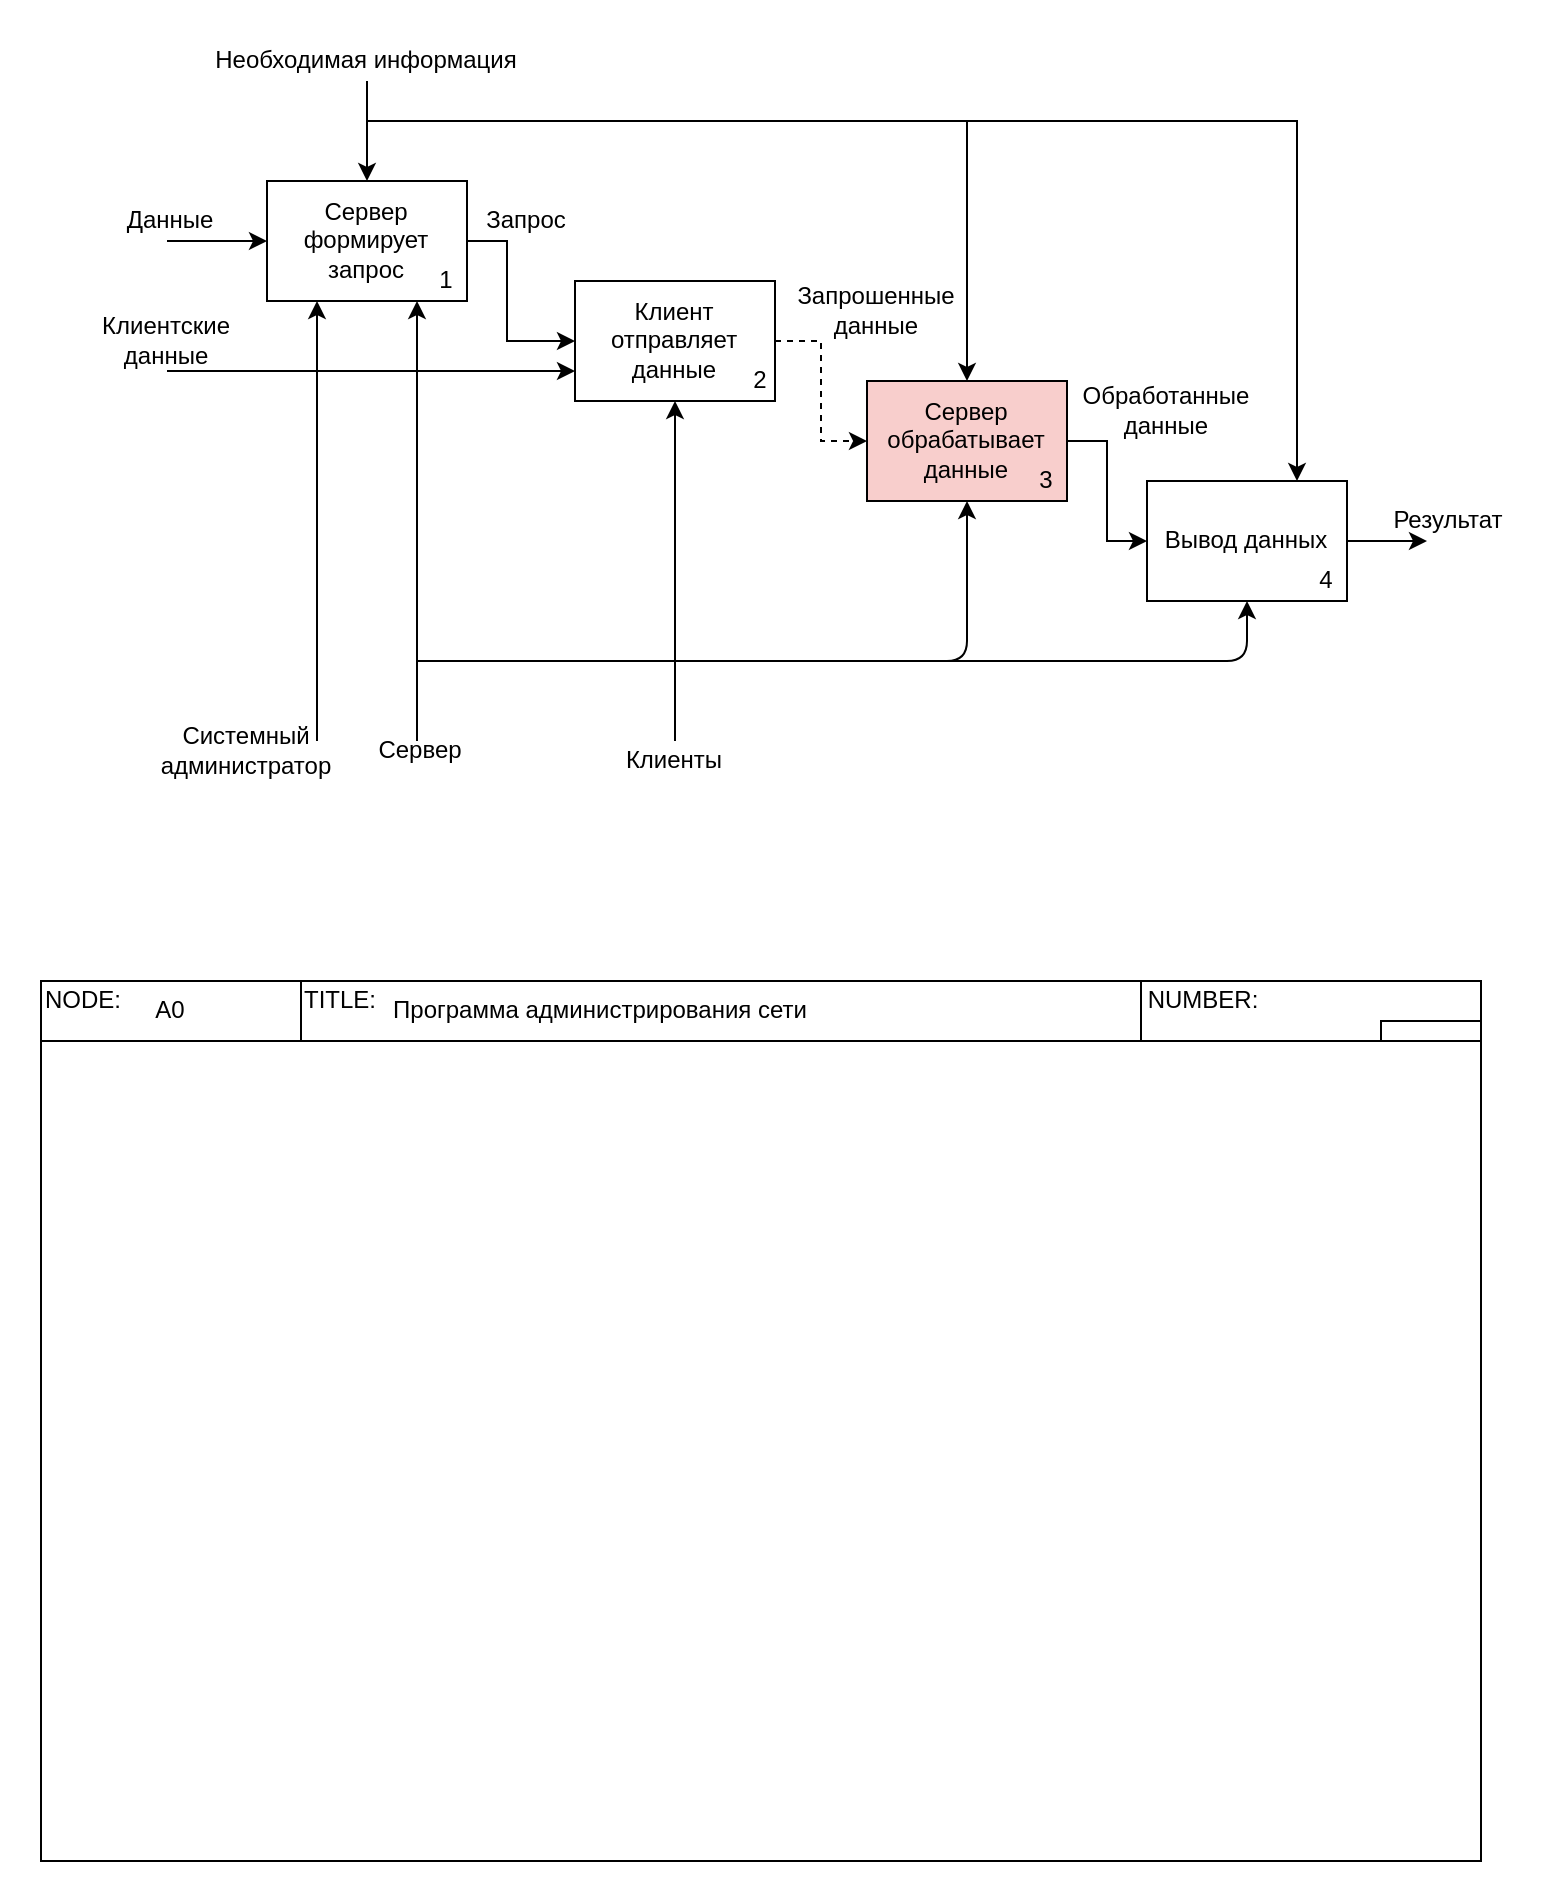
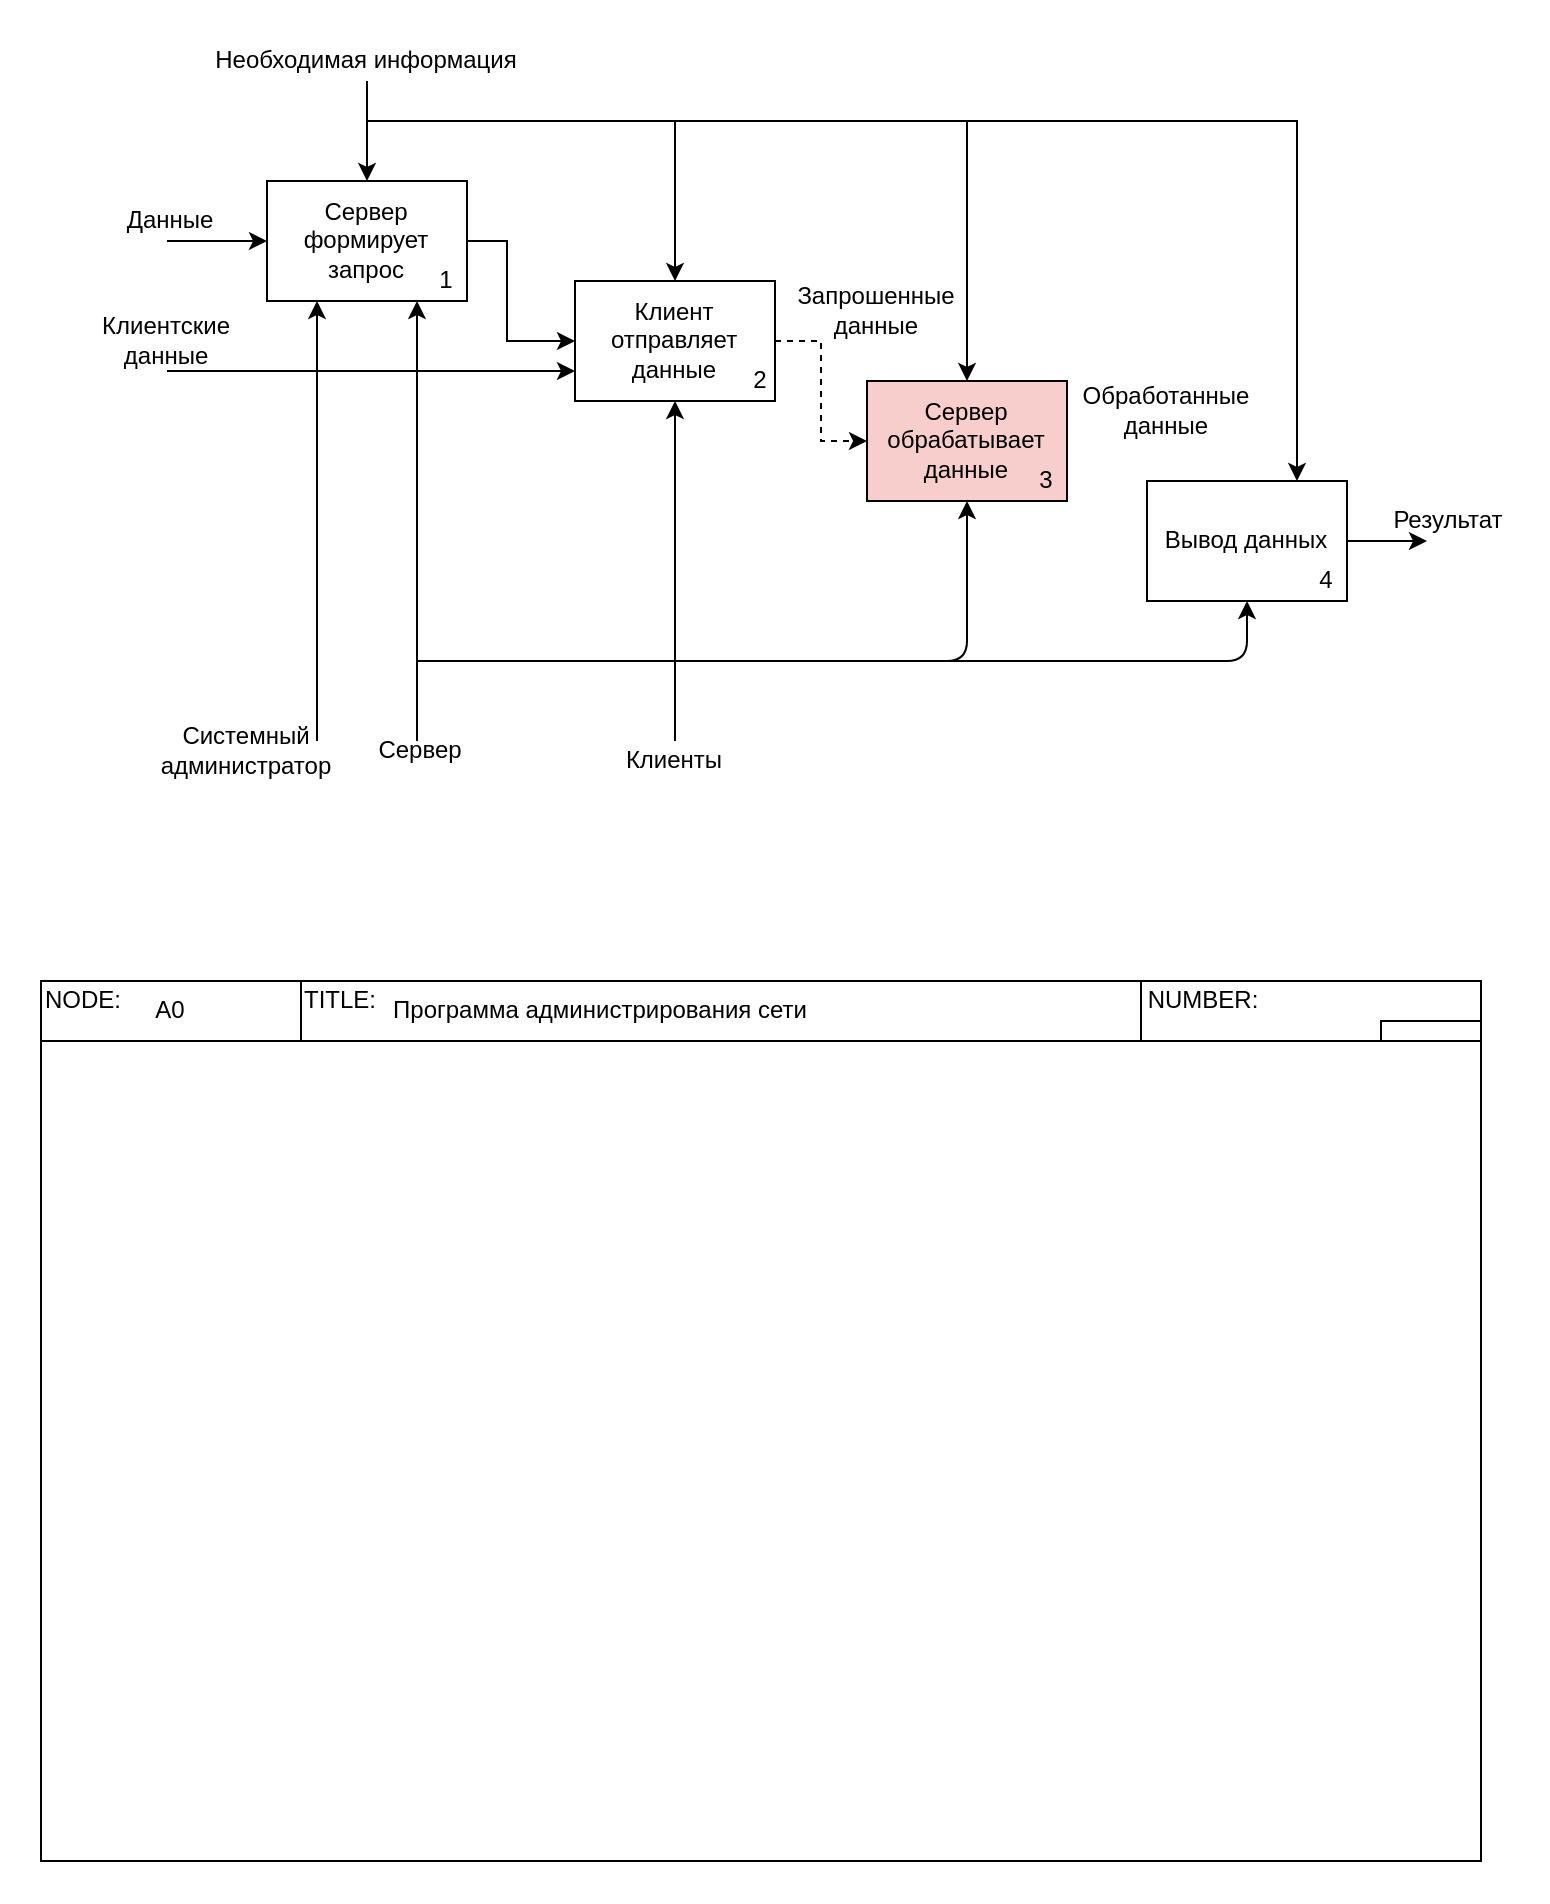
  <mxCell id="0" />
  <mxCell id="1" parent="0" />
  <mxCell id="2" style="edgeStyle=orthogonalEdgeStyle;rounded=0;orthogonalLoop=1;jettySize=auto;html=1;exitX=1;exitY=0.5;exitDx=0;exitDy=0;entryX=0;entryY=0.5;entryDx=0;entryDy=0;" parent="1" source="3" target="11" edge="1"><mxGeometry relative="1" as="geometry"><Array as="points"><mxPoint x="253" y="120" /><mxPoint x="253" y="170" /></Array></mxGeometry></mxCell>
  <mxCell id="3" value="Сервер формирует запрос" style="rounded=0;whiteSpace=wrap;html=1;" parent="1" vertex="1"><mxGeometry x="133" y="90" width="100" height="60" as="geometry" /></mxCell>
  <mxCell id="4" value="1" style="text;html=1;strokeColor=none;fillColor=none;align=center;verticalAlign=middle;whiteSpace=wrap;rounded=0;" parent="1" vertex="1"><mxGeometry x="213" y="130" width="20" height="20" as="geometry" /></mxCell>
- <mxCell id="5" style="edgeStyle=orthogonalEdgeStyle;rounded=0;orthogonalLoop=1;jettySize=auto;html=1;exitX=1;exitY=0.5;exitDx=0;exitDy=0;entryX=0;entryY=0.5;entryDx=0;entryDy=0;" parent="1" source="6" target="9" edge="1"><mxGeometry relative="1" as="geometry" /></mxCell>
  <mxCell id="6" value="Сервер обрабатывает данные" style="rounded=0;whiteSpace=wrap;html=1;fillColor=#f8cecc;" parent="1" vertex="1"><mxGeometry x="433" y="190" width="100" height="60" as="geometry" /></mxCell>
  <mxCell id="7" value="3" style="text;html=1;strokeColor=none;fillColor=none;align=center;verticalAlign=middle;whiteSpace=wrap;rounded=0;" parent="1" vertex="1"><mxGeometry x="513" y="230" width="20" height="20" as="geometry" /></mxCell>
  <mxCell id="8" style="edgeStyle=orthogonalEdgeStyle;rounded=0;orthogonalLoop=1;jettySize=auto;html=1;exitX=1;exitY=0.5;exitDx=0;exitDy=0;" parent="1" source="9" edge="1"><mxGeometry relative="1" as="geometry"><mxPoint x="713" y="270" as="targetPoint" /></mxGeometry></mxCell>
  <mxCell id="9" value="Вывод данных" style="rounded=0;whiteSpace=wrap;html=1;" parent="1" vertex="1"><mxGeometry x="573" y="240" width="100" height="60" as="geometry" /></mxCell>
  <mxCell id="10" style="edgeStyle=orthogonalEdgeStyle;rounded=0;orthogonalLoop=1;jettySize=auto;html=1;exitX=1;exitY=0.5;exitDx=0;exitDy=0;entryX=0;entryY=0.5;entryDx=0;entryDy=0;dashed=1;" parent="1" source="11" target="6" edge="1"><mxGeometry relative="1" as="geometry" /></mxCell>
  <mxCell id="11" value="Клиент отправляет данные" style="rounded=0;whiteSpace=wrap;html=1;" parent="1" vertex="1"><mxGeometry x="287" y="140" width="100" height="60" as="geometry" /></mxCell>
  <mxCell id="12" value="4" style="text;html=1;strokeColor=none;fillColor=none;align=center;verticalAlign=middle;whiteSpace=wrap;rounded=0;" parent="1" vertex="1"><mxGeometry x="653" y="280" width="20" height="20" as="geometry" /></mxCell>
  <mxCell id="13" value="Запрошенные данные" style="text;html=1;strokeColor=none;fillColor=none;align=center;verticalAlign=middle;whiteSpace=wrap;rounded=0;" parent="1" vertex="1"><mxGeometry x="403" y="140" width="70" height="30" as="geometry" /></mxCell>
  <mxCell id="14" value="Обработанные данные" style="text;html=1;strokeColor=none;fillColor=none;align=center;verticalAlign=middle;whiteSpace=wrap;rounded=0;" parent="1" vertex="1"><mxGeometry x="543" y="190" width="80" height="30" as="geometry" /></mxCell>
  <mxCell id="15" style="edgeStyle=orthogonalEdgeStyle;rounded=0;orthogonalLoop=1;jettySize=auto;html=1;exitX=0.5;exitY=1;exitDx=0;exitDy=0;entryX=0.5;entryY=0;entryDx=0;entryDy=0;" edge="1" parent="1" source="19" target="3"><mxGeometry relative="1" as="geometry" /></mxCell>
+ <mxCell id="16" style="edgeStyle=orthogonalEdgeStyle;rounded=0;orthogonalLoop=1;jettySize=auto;html=1;exitX=0.5;exitY=1;exitDx=0;exitDy=0;entryX=0.5;entryY=0;entryDx=0;entryDy=0;" edge="1" parent="1" source="19" target="11"><mxGeometry relative="1" as="geometry"><Array as="points"><mxPoint x="183" y="60" /><mxPoint x="337" y="60" /></Array></mxGeometry></mxCell>
  <mxCell id="17" style="edgeStyle=orthogonalEdgeStyle;rounded=0;orthogonalLoop=1;jettySize=auto;html=1;exitX=0.5;exitY=1;exitDx=0;exitDy=0;entryX=0.5;entryY=0;entryDx=0;entryDy=0;" edge="1" parent="1" source="19" target="6"><mxGeometry relative="1" as="geometry"><Array as="points"><mxPoint x="183" y="60" /><mxPoint x="483" y="60" /></Array></mxGeometry></mxCell>
  <mxCell id="18" style="edgeStyle=orthogonalEdgeStyle;rounded=0;orthogonalLoop=1;jettySize=auto;html=1;exitX=0.5;exitY=1;exitDx=0;exitDy=0;entryX=0.75;entryY=0;entryDx=0;entryDy=0;" edge="1" parent="1" source="19" target="9"><mxGeometry relative="1" as="geometry"><Array as="points"><mxPoint x="183" y="60" /><mxPoint x="648" y="60" /></Array></mxGeometry></mxCell>
  <mxCell id="19" value="Необходимая информация" style="text;html=1;strokeColor=none;fillColor=none;align=center;verticalAlign=middle;whiteSpace=wrap;rounded=0;" parent="1" vertex="1"><mxGeometry x="103" y="20" width="160" height="20" as="geometry" /></mxCell>
  <mxCell id="20" value="Данные" style="text;html=1;strokeColor=none;fillColor=none;align=center;verticalAlign=middle;whiteSpace=wrap;rounded=0;" parent="1" vertex="1"><mxGeometry x="65" y="100" width="40" height="20" as="geometry" /></mxCell>
  <mxCell id="21" value="" style="endArrow=classic;html=1;entryX=0;entryY=0.5;entryDx=0;entryDy=0;" parent="1" target="3" edge="1"><mxGeometry width="50" height="50" relative="1" as="geometry"><mxPoint x="83" y="120" as="sourcePoint" /><mxPoint x="103" y="140" as="targetPoint" /></mxGeometry></mxCell>
  <mxCell id="22" value="Результат" style="text;html=1;strokeColor=none;fillColor=none;align=center;verticalAlign=middle;whiteSpace=wrap;rounded=0;" parent="1" vertex="1"><mxGeometry x="695" y="250" width="58" height="20" as="geometry" /></mxCell>
  <mxCell id="23" value="Системный администратор" style="text;html=1;strokeColor=none;fillColor=none;align=center;verticalAlign=middle;whiteSpace=wrap;rounded=0;" parent="1" vertex="1"><mxGeometry x="83" y="360" width="80" height="30" as="geometry" /></mxCell>
  <mxCell id="24" value="Сервер" style="text;html=1;strokeColor=none;fillColor=none;align=center;verticalAlign=middle;whiteSpace=wrap;rounded=0;" parent="1" vertex="1"><mxGeometry x="190" y="365" width="40" height="20" as="geometry" /></mxCell>
  <mxCell id="25" value="2" style="text;html=1;strokeColor=none;fillColor=none;align=center;verticalAlign=middle;whiteSpace=wrap;rounded=0;" parent="1" vertex="1"><mxGeometry x="373" y="180" width="14" height="20" as="geometry" /></mxCell>
  <mxCell id="26" value="" style="rounded=0;whiteSpace=wrap;html=1;fillColor=none;" parent="1" vertex="1"><mxGeometry x="20" y="520" width="720" height="410" as="geometry" /></mxCell>
  <mxCell id="27" value="" style="rounded=0;whiteSpace=wrap;html=1;fillColor=none;" parent="1" vertex="1"><mxGeometry x="20" y="490" width="720" height="30" as="geometry" /></mxCell>
  <mxCell id="28" value="" style="rounded=0;whiteSpace=wrap;html=1;fillColor=none;" parent="1" vertex="1"><mxGeometry x="570" y="490" width="170" height="30" as="geometry" /></mxCell>
  <mxCell id="29" value="" style="rounded=0;whiteSpace=wrap;html=1;fillColor=none;" parent="1" vertex="1"><mxGeometry x="20" y="490" width="130" height="30" as="geometry" /></mxCell>
  <mxCell id="30" value="NODE:" style="text;html=1;strokeColor=none;fillColor=none;align=center;verticalAlign=middle;whiteSpace=wrap;rounded=0;" parent="1" vertex="1"><mxGeometry x="20" y="490" width="43" height="20" as="geometry" /></mxCell>
  <mxCell id="31" value="A0" style="text;html=1;strokeColor=none;fillColor=none;align=center;verticalAlign=middle;whiteSpace=wrap;rounded=0;" parent="1" vertex="1"><mxGeometry x="65" y="495" width="40" height="20" as="geometry" /></mxCell>
  <mxCell id="32" value="TITLE:" style="text;html=1;strokeColor=none;fillColor=none;align=center;verticalAlign=middle;whiteSpace=wrap;rounded=0;" parent="1" vertex="1"><mxGeometry x="150" y="490" width="40" height="20" as="geometry" /></mxCell>
  <mxCell id="33" value="NUMBER:" style="text;html=1;strokeColor=none;fillColor=none;align=center;verticalAlign=middle;whiteSpace=wrap;rounded=0;" parent="1" vertex="1"><mxGeometry x="570" y="490" width="63" height="20" as="geometry" /></mxCell>
  <mxCell id="34" value="" style="rounded=0;whiteSpace=wrap;html=1;fillColor=none;" parent="1" vertex="1"><mxGeometry x="690" y="510" width="50" height="10" as="geometry" /></mxCell>
  <mxCell id="35" style="edgeStyle=orthogonalEdgeStyle;rounded=0;orthogonalLoop=1;jettySize=auto;html=1;entryX=0.5;entryY=1;entryDx=0;entryDy=0;exitX=0.5;exitY=0;exitDx=0;exitDy=0;" edge="1" parent="1" source="36" target="11"><mxGeometry relative="1" as="geometry"><mxPoint x="362" y="370" as="sourcePoint" /><Array as="points" /></mxGeometry></mxCell>
  <mxCell id="36" value="Клиенты" style="text;html=1;strokeColor=none;fillColor=none;align=center;verticalAlign=middle;whiteSpace=wrap;rounded=0;" parent="1" vertex="1"><mxGeometry x="312" y="370" width="50" height="20" as="geometry" /></mxCell>
- <mxCell id="37" value="Запрос" style="text;html=1;strokeColor=none;fillColor=none;align=center;verticalAlign=middle;whiteSpace=wrap;rounded=0;" parent="1" vertex="1"><mxGeometry x="243" y="100" width="40" height="20" as="geometry" /></mxCell>
  <mxCell id="38" value="Программа администрирования сети" style="text;html=1;strokeColor=none;fillColor=none;align=center;verticalAlign=middle;whiteSpace=wrap;rounded=0;shadow=0;" parent="1" vertex="1"><mxGeometry x="190" y="495" width="220" height="20" as="geometry" /></mxCell>
  <mxCell id="39" value="" style="endArrow=classic;html=1;entryX=0.75;entryY=1;entryDx=0;entryDy=0;" edge="1" parent="1" target="3"><mxGeometry width="50" height="50" relative="1" as="geometry"><mxPoint x="208" y="370" as="sourcePoint" /><mxPoint x="413" y="200" as="targetPoint" /></mxGeometry></mxCell>
  <mxCell id="40" value="" style="endArrow=classic;html=1;entryX=0.5;entryY=1;entryDx=0;entryDy=0;" edge="1" parent="1" target="9"><mxGeometry width="50" height="50" relative="1" as="geometry"><mxPoint x="208" y="330" as="sourcePoint" /><mxPoint x="413" y="200" as="targetPoint" /><Array as="points"><mxPoint x="623" y="330" /></Array></mxGeometry></mxCell>
  <mxCell id="41" value="" style="endArrow=classic;html=1;entryX=0.5;entryY=1;entryDx=0;entryDy=0;" edge="1" parent="1" target="6"><mxGeometry width="50" height="50" relative="1" as="geometry"><mxPoint x="213" y="330" as="sourcePoint" /><mxPoint x="628" y="300" as="targetPoint" /><Array as="points"><mxPoint x="483" y="330" /></Array></mxGeometry></mxCell>
  <mxCell id="42" value="" style="endArrow=classic;html=1;entryX=0.25;entryY=1;entryDx=0;entryDy=0;" edge="1" parent="1" target="3"><mxGeometry width="50" height="50" relative="1" as="geometry"><mxPoint x="158" y="370" as="sourcePoint" /><mxPoint x="413" y="200" as="targetPoint" /></mxGeometry></mxCell>
  <mxCell id="43" value="" style="endArrow=classic;html=1;entryX=0;entryY=0.75;entryDx=0;entryDy=0;" edge="1" parent="1" target="11"><mxGeometry width="50" height="50" relative="1" as="geometry"><mxPoint x="83" y="185" as="sourcePoint" /><mxPoint x="115" y="189.31" as="targetPoint" /></mxGeometry></mxCell>
  <mxCell id="44" value="Клиентские данные" style="text;html=1;strokeColor=none;fillColor=none;align=center;verticalAlign=middle;whiteSpace=wrap;rounded=0;" vertex="1" parent="1"><mxGeometry x="63" y="160" width="40" height="20" as="geometry" /></mxCell>
